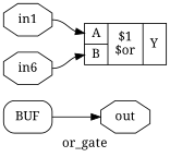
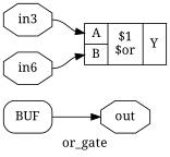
  digraph {
    fontname="Noto Serif"
    label=or_gate
    rankdir=LR
    remincross=true
    node [color=black fontcolor=black fontname="Noto Serif" shape=octagon]
    edge [color=black fontname="Noto Serif" tailport=e]
    n1 [label=out]
    n2 [label=in6]
    n3 [label="{{<p5> A|<p6> B}|$1\n$or|{<p7> Y}}" shape=record color="" fontcolor=""]
-   n4 [label=in1]
+   n4 [label=in3]
    n5 [label=BUF shape=box style=rounded color="" fontcolor=""]
    n2 -> n3 [headport="p6:w"]
    n4 -> n3 [headport="p5:w"]
    n5 -> n1 [headport=w tailport="e:e"]
  }
